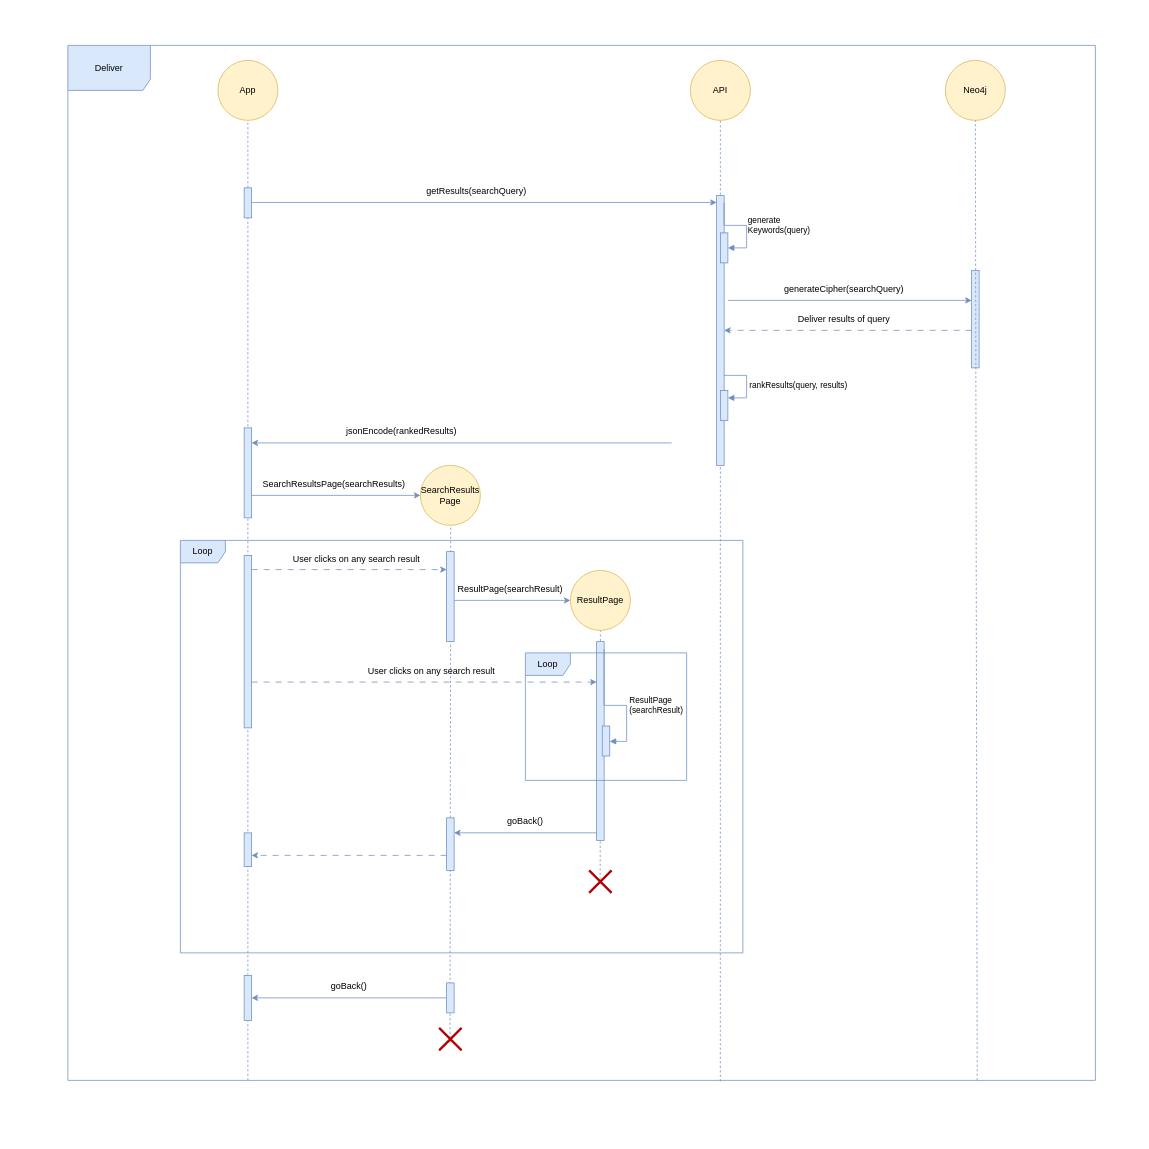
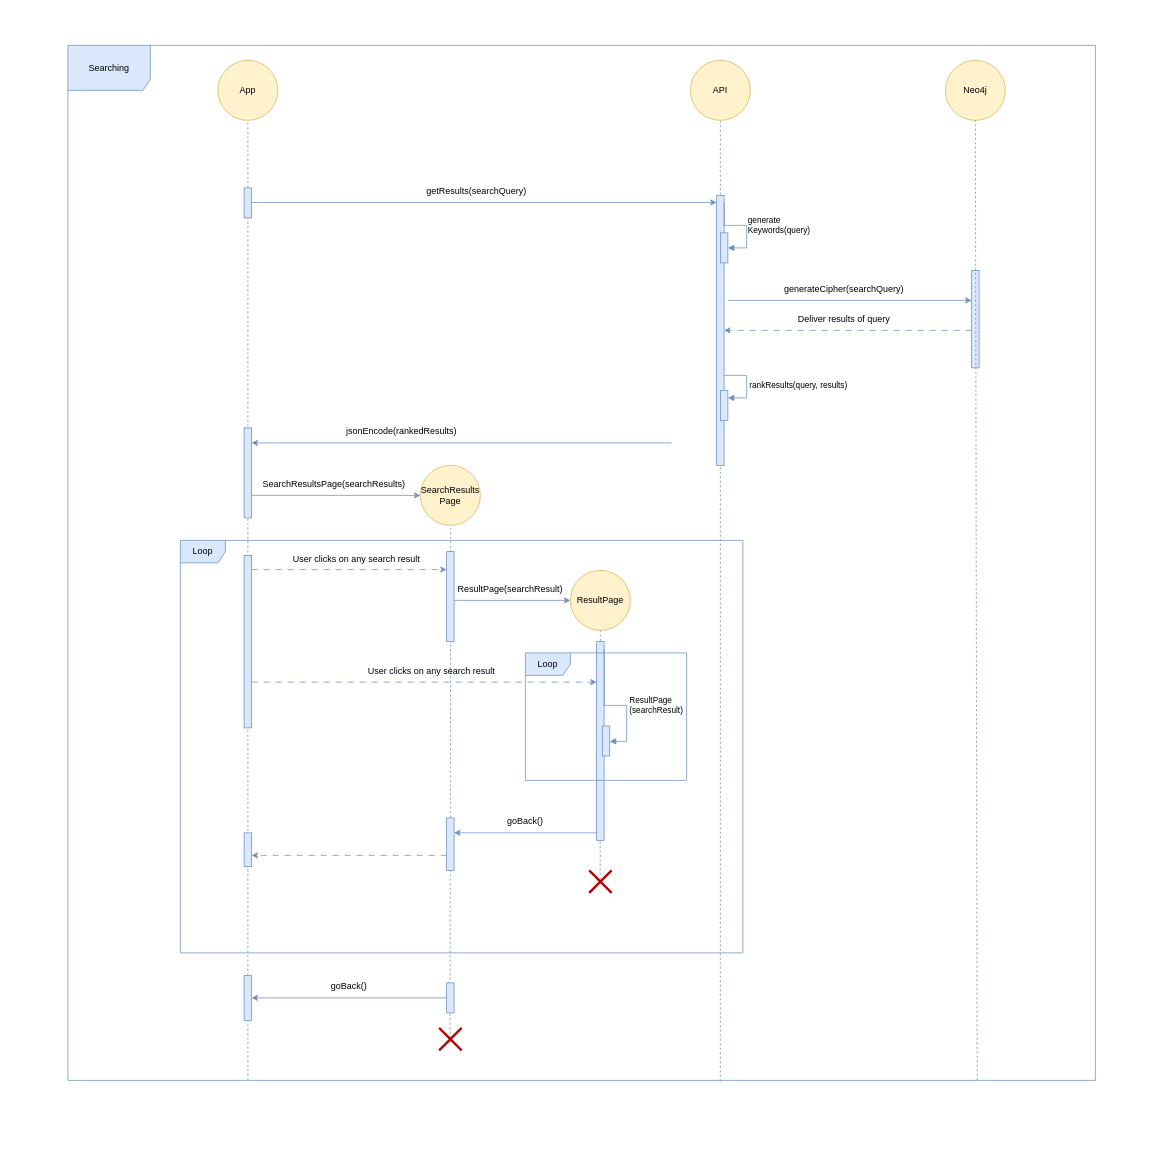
  <mxCell id="0" />
  <mxCell id="1" parent="0" />
  <mxCell id="2" value="" style="rounded=0;whiteSpace=wrap;html=1;strokeColor=none;" vertex="1" parent="1"><mxGeometry x="20" y="20" width="1490" height="1490" as="geometry" /></mxCell>
  <mxCell id="3" value="" style="endArrow=none;dashed=1;html=1;rounded=0;entryX=0.5;entryY=1;entryDx=0;entryDy=0;exitX=0.491;exitY=0.609;exitDx=0;exitDy=0;exitPerimeter=0;fillColor=#dae8fc;strokeColor=#6c8ebf;" edge="1" parent="1" source="30" target="22"><mxGeometry width="50" height="50" relative="1" as="geometry"><mxPoint x="970" y="1380" as="sourcePoint" /><mxPoint x="850" y="400" as="targetPoint" /></mxGeometry></mxCell>
  <mxCell id="4" value="" style="endArrow=none;dashed=1;html=1;rounded=0;entryX=0.5;entryY=1;entryDx=0;entryDy=0;exitX=0.467;exitY=0.667;exitDx=0;exitDy=0;exitPerimeter=0;fillColor=#dae8fc;strokeColor=#6c8ebf;" edge="1" parent="1"><mxGeometry width="50" height="50" relative="1" as="geometry"><mxPoint x="599.5" y="1390.01" as="sourcePoint" /><mxPoint x="600.49" y="700" as="targetPoint" /><Array as="points" /></mxGeometry></mxCell>
  <mxCell id="5" value="" style="endArrow=none;dashed=1;html=1;rounded=0;entryX=0.5;entryY=1;entryDx=0;entryDy=0;exitX=0.635;exitY=1.001;exitDx=0;exitDy=0;exitPerimeter=0;fillColor=#dae8fc;strokeColor=#6c8ebf;" edge="1" parent="1" source="56" target="9"><mxGeometry width="50" height="50" relative="1" as="geometry"><mxPoint x="960" y="1370" as="sourcePoint" /><mxPoint x="400" y="180" as="targetPoint" /></mxGeometry></mxCell>
  <mxCell id="6" value="" style="endArrow=none;dashed=1;html=1;rounded=0;entryX=0.5;entryY=1;entryDx=0;entryDy=0;fillColor=#dae8fc;strokeColor=#6c8ebf;" edge="1" parent="1" source="53" target="8"><mxGeometry width="50" height="50" relative="1" as="geometry"><mxPoint x="330" y="1611.176" as="sourcePoint" /><mxPoint x="730" y="160" as="targetPoint" /></mxGeometry></mxCell>
  <mxCell id="7" value="" style="endArrow=none;dashed=1;html=1;rounded=0;entryX=0.5;entryY=1;entryDx=0;entryDy=0;fillColor=#dae8fc;strokeColor=#6c8ebf;" edge="1" parent="1" target="53"><mxGeometry width="50" height="50" relative="1" as="geometry"><mxPoint x="330" y="1440" as="sourcePoint" /><mxPoint x="330" y="160" as="targetPoint" /></mxGeometry></mxCell>
  <mxCell id="8" value="App" style="ellipse;whiteSpace=wrap;html=1;aspect=fixed;fillColor=#fff2cc;strokeColor=#d6b656;" vertex="1" parent="1"><mxGeometry x="290" y="80" width="80" height="80" as="geometry" /></mxCell>
  <mxCell id="9" value="&lt;div&gt;API&lt;/div&gt;" style="ellipse;whiteSpace=wrap;html=1;aspect=fixed;fillColor=#fff2cc;strokeColor=#d6b656;" vertex="1" parent="1"><mxGeometry x="920" y="80" width="80" height="80" as="geometry" /></mxCell>
  <mxCell id="10" value="&lt;div&gt;generateCipher(searchQuery)&lt;/div&gt;" style="text;html=1;fillColor=none;align=center;verticalAlign=middle;whiteSpace=wrap;rounded=0;" vertex="1" parent="1"><mxGeometry x="1095" y="370" width="60" height="30" as="geometry" /></mxCell>
  <mxCell id="11" value="Neo4j" style="ellipse;whiteSpace=wrap;html=1;aspect=fixed;fillColor=#fff2cc;strokeColor=#d6b656;" vertex="1" parent="1"><mxGeometry x="1260" y="80" width="80" height="80" as="geometry" /></mxCell>
  <mxCell id="12" value="" style="endArrow=classic;html=1;rounded=0;fillColor=#dae8fc;strokeColor=#6c8ebf;" edge="1" parent="1" target="35"><mxGeometry width="50" height="50" relative="1" as="geometry"><mxPoint x="335" y="269.47" as="sourcePoint" /><mxPoint x="560" y="269" as="targetPoint" /></mxGeometry></mxCell>
  <mxCell id="13" value="getResults(searchQuery)" style="text;html=1;fillColor=none;align=center;verticalAlign=middle;whiteSpace=wrap;rounded=0;" vertex="1" parent="1"><mxGeometry x="605" y="240" width="60" height="30" as="geometry" /></mxCell>
  <mxCell id="14" value="" style="endArrow=classic;html=1;rounded=0;fillColor=#dae8fc;strokeColor=#6c8ebf;" edge="1" parent="1" target="38"><mxGeometry width="50" height="50" relative="1" as="geometry"><mxPoint x="970" y="400" as="sourcePoint" /><mxPoint x="1240" y="400" as="targetPoint" /></mxGeometry></mxCell>
  <mxCell id="15" value="" style="endArrow=classic;html=1;rounded=0;dashed=1;dashPattern=8 8;fillColor=#dae8fc;strokeColor=#6c8ebf;" edge="1" parent="1" target="35"><mxGeometry width="50" height="50" relative="1" as="geometry"><mxPoint x="1295" y="440" as="sourcePoint" /><mxPoint x="910" y="440" as="targetPoint" /></mxGeometry></mxCell>
  <mxCell id="16" value="Deliver results of query" style="text;html=1;fillColor=none;align=center;verticalAlign=middle;whiteSpace=wrap;rounded=0;" vertex="1" parent="1"><mxGeometry x="1030" y="410" width="190" height="30" as="geometry" /></mxCell>
  <mxCell id="17" value="" style="endArrow=classic;html=1;rounded=0;fillColor=#dae8fc;strokeColor=#6c8ebf;" edge="1" parent="1" target="41"><mxGeometry width="50" height="50" relative="1" as="geometry"><mxPoint x="895" y="590" as="sourcePoint" /><mxPoint x="525" y="590" as="targetPoint" /></mxGeometry></mxCell>
  <mxCell id="18" value="jsonEncode(rankedResults)" style="text;html=1;fillColor=none;align=center;verticalAlign=middle;whiteSpace=wrap;rounded=0;" vertex="1" parent="1"><mxGeometry x="440" y="560" width="190" height="30" as="geometry" /></mxCell>
  <mxCell id="19" value="&lt;div&gt;SearchResults&lt;/div&gt;&lt;div&gt;Page&lt;/div&gt;" style="ellipse;whiteSpace=wrap;html=1;aspect=fixed;fillColor=#fff2cc;strokeColor=#d6b656;" vertex="1" parent="1"><mxGeometry x="560" y="620" width="80" height="80" as="geometry" /></mxCell>
  <mxCell id="20" value="" style="endArrow=classic;html=1;rounded=0;entryX=0;entryY=0.5;entryDx=0;entryDy=0;fillColor=#dae8fc;strokeColor=#6c8ebf;" edge="1" parent="1" source="41" target="19"><mxGeometry width="50" height="50" relative="1" as="geometry"><mxPoint x="360" y="670" as="sourcePoint" /><mxPoint x="605" y="670" as="targetPoint" /></mxGeometry></mxCell>
  <mxCell id="21" value="SearchResultsPage(searchResults)" style="text;html=1;fillColor=none;align=center;verticalAlign=middle;whiteSpace=wrap;rounded=0;" vertex="1" parent="1"><mxGeometry x="350" y="630" width="190" height="30" as="geometry" /></mxCell>
  <mxCell id="22" value="&lt;div&gt;ResultPage&lt;/div&gt;" style="ellipse;whiteSpace=wrap;html=1;aspect=fixed;fillColor=#fff2cc;strokeColor=#d6b656;" vertex="1" parent="1"><mxGeometry x="760" y="760" width="80" height="80" as="geometry" /></mxCell>
  <mxCell id="23" value="" style="endArrow=classic;html=1;rounded=0;entryX=0;entryY=0.5;entryDx=0;entryDy=0;fillColor=#dae8fc;strokeColor=#6c8ebf;" edge="1" parent="1" source="43" target="22"><mxGeometry width="50" height="50" relative="1" as="geometry"><mxPoint x="670" y="860" as="sourcePoint" /><mxPoint x="880" y="860" as="targetPoint" /></mxGeometry></mxCell>
  <mxCell id="24" value="ResultPage(searchResult)" style="text;html=1;fillColor=none;align=center;verticalAlign=middle;whiteSpace=wrap;rounded=0;" vertex="1" parent="1"><mxGeometry x="585" y="770" width="190" height="30" as="geometry" /></mxCell>
  <mxCell id="25" value="Loop" style="shape=umlFrame;whiteSpace=wrap;html=1;pointerEvents=0;fillColor=#dae8fc;strokeColor=#6c8ebf;" vertex="1" parent="1"><mxGeometry x="240" y="720" width="750" height="550" as="geometry" /></mxCell>
  <mxCell id="26" value="" style="endArrow=classic;html=1;rounded=0;exitX=0.5;exitY=0.235;exitDx=0;exitDy=0;exitPerimeter=0;fillColor=#dae8fc;strokeColor=#6c8ebf;" edge="1" parent="1"><mxGeometry width="50" height="50" relative="1" as="geometry"><mxPoint x="800" y="1109.95" as="sourcePoint" /><mxPoint x="605" y="1109.95" as="targetPoint" /></mxGeometry></mxCell>
  <mxCell id="27" value="goBack()" style="text;html=1;fillColor=none;align=center;verticalAlign=middle;whiteSpace=wrap;rounded=0;" vertex="1" parent="1"><mxGeometry x="605" y="1080" width="190" height="30" as="geometry" /></mxCell>
  <mxCell id="28" value="" style="endArrow=classic;html=1;rounded=0;dashed=1;dashPattern=8 8;fillColor=#dae8fc;strokeColor=#6c8ebf;" edge="1" parent="1" target="43"><mxGeometry width="50" height="50" relative="1" as="geometry"><mxPoint x="335" y="758.95" as="sourcePoint" /><mxPoint x="665" y="758.95" as="targetPoint" /></mxGeometry></mxCell>
  <mxCell id="29" value="User clicks on any search result" style="text;html=1;fillColor=none;align=center;verticalAlign=middle;whiteSpace=wrap;rounded=0;" vertex="1" parent="1"><mxGeometry x="380" y="730" width="190" height="30" as="geometry" /></mxCell>
  <mxCell id="30" value="" style="shape=umlDestroy;whiteSpace=wrap;html=1;strokeWidth=3;targetShapes=umlLifeline;fillColor=#e51400;strokeColor=#B20000;fontColor=#ffffff;" vertex="1" parent="1"><mxGeometry x="785" y="1160" width="30" height="30" as="geometry" /></mxCell>
  <mxCell id="31" value="" style="endArrow=classic;html=1;rounded=0;fillColor=#dae8fc;strokeColor=#6c8ebf;" edge="1" parent="1" source="54" target="53"><mxGeometry width="50" height="50" relative="1" as="geometry"><mxPoint x="585" y="1330" as="sourcePoint" /><mxPoint x="330" y="1330" as="targetPoint" /></mxGeometry></mxCell>
  <mxCell id="32" value="goBack()" style="text;html=1;fillColor=none;align=center;verticalAlign=middle;whiteSpace=wrap;rounded=0;" vertex="1" parent="1"><mxGeometry x="370" y="1300" width="190" height="30" as="geometry" /></mxCell>
  <mxCell id="33" value="" style="shape=umlDestroy;whiteSpace=wrap;html=1;strokeWidth=3;targetShapes=umlLifeline;fillColor=#e51400;strokeColor=#B20000;fontColor=#ffffff;" vertex="1" parent="1"><mxGeometry x="585" y="1370" width="30" height="30" as="geometry" /></mxCell>
  <mxCell id="34" value="" style="html=1;points=[[0,0,0,0,5],[0,1,0,0,-5],[1,0,0,0,5],[1,1,0,0,-5]];perimeter=orthogonalPerimeter;outlineConnect=0;targetShapes=umlLifeline;portConstraint=eastwest;newEdgeStyle={&quot;curved&quot;:0,&quot;rounded&quot;:0};fillColor=#dae8fc;strokeColor=#6c8ebf;" vertex="1" parent="1"><mxGeometry x="325" y="250" width="10" height="40" as="geometry" /></mxCell>
  <mxCell id="35" value="" style="html=1;points=[[0,0,0,0,5],[0,1,0,0,-5],[1,0,0,0,5],[1,1,0,0,-5]];perimeter=orthogonalPerimeter;outlineConnect=0;targetShapes=umlLifeline;portConstraint=eastwest;newEdgeStyle={&quot;curved&quot;:0,&quot;rounded&quot;:0};fillColor=#dae8fc;strokeColor=#6c8ebf;" vertex="1" parent="1"><mxGeometry x="955" y="260" width="10" height="360" as="geometry" /></mxCell>
  <mxCell id="36" value="" style="html=1;points=[[0,0,0,0,5],[0,1,0,0,-5],[1,0,0,0,5],[1,1,0,0,-5]];perimeter=orthogonalPerimeter;outlineConnect=0;targetShapes=umlLifeline;portConstraint=eastwest;newEdgeStyle={&quot;curved&quot;:0,&quot;rounded&quot;:0};fillColor=#dae8fc;strokeColor=#6c8ebf;" vertex="1" parent="1"><mxGeometry x="960" y="310" width="10" height="40" as="geometry" /></mxCell>
  <mxCell id="37" value="&lt;div&gt;generate&lt;/div&gt;&lt;div&gt;Keywords(query)&lt;/div&gt;" style="html=1;align=left;spacingLeft=2;endArrow=block;rounded=0;edgeStyle=orthogonalEdgeStyle;curved=0;rounded=0;fillColor=#dae8fc;strokeColor=#6c8ebf;" edge="1" target="36" parent="1"><mxGeometry relative="1" as="geometry"><mxPoint x="965" y="270" as="sourcePoint" /><Array as="points"><mxPoint x="995" y="300" /></Array></mxGeometry></mxCell>
  <mxCell id="38" value="" style="html=1;points=[[0,0,0,0,5],[0,1,0,0,-5],[1,0,0,0,5],[1,1,0,0,-5]];perimeter=orthogonalPerimeter;outlineConnect=0;targetShapes=umlLifeline;portConstraint=eastwest;newEdgeStyle={&quot;curved&quot;:0,&quot;rounded&quot;:0};fillColor=#dae8fc;strokeColor=#6c8ebf;" vertex="1" parent="1"><mxGeometry x="1295" y="360" width="10" height="130" as="geometry" /></mxCell>
  <mxCell id="39" value="" style="html=1;points=[[0,0,0,0,5],[0,1,0,0,-5],[1,0,0,0,5],[1,1,0,0,-5]];perimeter=orthogonalPerimeter;outlineConnect=0;targetShapes=umlLifeline;portConstraint=eastwest;newEdgeStyle={&quot;curved&quot;:0,&quot;rounded&quot;:0};fillColor=#dae8fc;strokeColor=#6c8ebf;" vertex="1" parent="1"><mxGeometry x="960" y="520" width="10" height="40" as="geometry" /></mxCell>
  <mxCell id="40" value="rankResults(query, results)" style="html=1;align=left;spacingLeft=2;endArrow=block;rounded=0;edgeStyle=orthogonalEdgeStyle;curved=0;rounded=0;fillColor=#dae8fc;strokeColor=#6c8ebf;" edge="1" target="39" parent="1"><mxGeometry relative="1" as="geometry"><mxPoint x="965" y="500" as="sourcePoint" /><Array as="points"><mxPoint x="995" y="530" /></Array></mxGeometry></mxCell>
  <mxCell id="41" value="" style="html=1;points=[[0,0,0,0,5],[0,1,0,0,-5],[1,0,0,0,5],[1,1,0,0,-5]];perimeter=orthogonalPerimeter;outlineConnect=0;targetShapes=umlLifeline;portConstraint=eastwest;newEdgeStyle={&quot;curved&quot;:0,&quot;rounded&quot;:0};fillColor=#dae8fc;strokeColor=#6c8ebf;" vertex="1" parent="1"><mxGeometry x="325" y="570" width="10" height="120" as="geometry" /></mxCell>
  <mxCell id="42" value="" style="html=1;points=[[0,0,0,0,5],[0,1,0,0,-5],[1,0,0,0,5],[1,1,0,0,-5]];perimeter=orthogonalPerimeter;outlineConnect=0;targetShapes=umlLifeline;portConstraint=eastwest;newEdgeStyle={&quot;curved&quot;:0,&quot;rounded&quot;:0};fillColor=#dae8fc;strokeColor=#6c8ebf;" vertex="1" parent="1"><mxGeometry x="325" y="740" width="10" height="230" as="geometry" /></mxCell>
  <mxCell id="43" value="" style="html=1;points=[[0,0,0,0,5],[0,1,0,0,-5],[1,0,0,0,5],[1,1,0,0,-5]];perimeter=orthogonalPerimeter;outlineConnect=0;targetShapes=umlLifeline;portConstraint=eastwest;newEdgeStyle={&quot;curved&quot;:0,&quot;rounded&quot;:0};fillColor=#dae8fc;strokeColor=#6c8ebf;" vertex="1" parent="1"><mxGeometry x="595" y="735" width="10" height="120" as="geometry" /></mxCell>
  <mxCell id="44" value="" style="html=1;points=[[0,0,0,0,5],[0,1,0,0,-5],[1,0,0,0,5],[1,1,0,0,-5]];perimeter=orthogonalPerimeter;outlineConnect=0;targetShapes=umlLifeline;portConstraint=eastwest;newEdgeStyle={&quot;curved&quot;:0,&quot;rounded&quot;:0};fillColor=#dae8fc;strokeColor=#6c8ebf;" vertex="1" parent="1"><mxGeometry x="595" y="1090" width="10" height="70" as="geometry" /></mxCell>
  <mxCell id="45" value="" style="html=1;points=[[0,0,0,0,5],[0,1,0,0,-5],[1,0,0,0,5],[1,1,0,0,-5]];perimeter=orthogonalPerimeter;outlineConnect=0;targetShapes=umlLifeline;portConstraint=eastwest;newEdgeStyle={&quot;curved&quot;:0,&quot;rounded&quot;:0};fillColor=#dae8fc;strokeColor=#6c8ebf;" vertex="1" parent="1"><mxGeometry x="795" y="855" width="10" height="265" as="geometry" /></mxCell>
  <mxCell id="46" value="" style="html=1;points=[[0,0,0,0,5],[0,1,0,0,-5],[1,0,0,0,5],[1,1,0,0,-5]];perimeter=orthogonalPerimeter;outlineConnect=0;targetShapes=umlLifeline;portConstraint=eastwest;newEdgeStyle={&quot;curved&quot;:0,&quot;rounded&quot;:0};fillColor=#dae8fc;strokeColor=#6c8ebf;" vertex="1" parent="1"><mxGeometry x="802.5" y="967.5" width="10" height="40" as="geometry" /></mxCell>
  <mxCell id="47" value="&lt;div&gt;ResultPage&lt;/div&gt;&lt;div&gt;(searchResult)&lt;br&gt;&lt;/div&gt;" style="html=1;align=left;spacingLeft=2;endArrow=block;rounded=0;edgeStyle=orthogonalEdgeStyle;curved=0;rounded=0;fillColor=#dae8fc;strokeColor=#6c8ebf;" edge="1" target="46" parent="1"><mxGeometry x="0.197" relative="1" as="geometry"><mxPoint x="805" y="865" as="sourcePoint" /><Array as="points"><mxPoint x="805" y="940" /><mxPoint x="835" y="940" /><mxPoint x="835" y="988" /></Array><mxPoint as="offset" /></mxGeometry></mxCell>
  <mxCell id="48" value="Loop" style="shape=umlFrame;whiteSpace=wrap;html=1;pointerEvents=0;fillColor=#dae8fc;strokeColor=#6c8ebf;" vertex="1" parent="1"><mxGeometry x="700" y="870" width="215" height="170" as="geometry" /></mxCell>
  <mxCell id="49" value="" style="html=1;points=[[0,0,0,0,5],[0,1,0,0,-5],[1,0,0,0,5],[1,1,0,0,-5]];perimeter=orthogonalPerimeter;outlineConnect=0;targetShapes=umlLifeline;portConstraint=eastwest;newEdgeStyle={&quot;curved&quot;:0,&quot;rounded&quot;:0};fillColor=#dae8fc;strokeColor=#6c8ebf;" vertex="1" parent="1"><mxGeometry x="325" y="1110" width="10" height="45" as="geometry" /></mxCell>
  <mxCell id="50" value="" style="endArrow=classic;html=1;rounded=0;dashed=1;dashPattern=8 8;fillColor=#dae8fc;strokeColor=#6c8ebf;" edge="1" parent="1" target="49"><mxGeometry width="50" height="50" relative="1" as="geometry"><mxPoint x="595" y="1140" as="sourcePoint" /><mxPoint x="205" y="1140" as="targetPoint" /></mxGeometry></mxCell>
  <mxCell id="51" value="" style="endArrow=classic;html=1;rounded=0;dashed=1;dashPattern=8 8;fillColor=#dae8fc;strokeColor=#6c8ebf;" edge="1" parent="1" target="45"><mxGeometry width="50" height="50" relative="1" as="geometry"><mxPoint x="335" y="908.95" as="sourcePoint" /><mxPoint x="595" y="909" as="targetPoint" /></mxGeometry></mxCell>
  <mxCell id="52" value="User clicks on any search result" style="text;html=1;fillColor=none;align=center;verticalAlign=middle;whiteSpace=wrap;rounded=0;" vertex="1" parent="1"><mxGeometry x="480" y="880" width="190" height="30" as="geometry" /></mxCell>
  <mxCell id="53" value="" style="html=1;points=[[0,0,0,0,5],[0,1,0,0,-5],[1,0,0,0,5],[1,1,0,0,-5]];perimeter=orthogonalPerimeter;outlineConnect=0;targetShapes=umlLifeline;portConstraint=eastwest;newEdgeStyle={&quot;curved&quot;:0,&quot;rounded&quot;:0};fillColor=#dae8fc;strokeColor=#6c8ebf;" vertex="1" parent="1"><mxGeometry x="325" y="1300" width="10" height="60" as="geometry" /></mxCell>
  <mxCell id="54" value="" style="html=1;points=[[0,0,0,0,5],[0,1,0,0,-5],[1,0,0,0,5],[1,1,0,0,-5]];perimeter=orthogonalPerimeter;outlineConnect=0;targetShapes=umlLifeline;portConstraint=eastwest;newEdgeStyle={&quot;curved&quot;:0,&quot;rounded&quot;:0};fillColor=#dae8fc;strokeColor=#6c8ebf;" vertex="1" parent="1"><mxGeometry x="595" y="1310" width="10" height="40" as="geometry" /></mxCell>
  <mxCell id="55" value="" style="endArrow=none;dashed=1;html=1;rounded=0;entryX=0.5;entryY=1;entryDx=0;entryDy=0;exitX=0.885;exitY=1;exitDx=0;exitDy=0;exitPerimeter=0;fillColor=#dae8fc;strokeColor=#6c8ebf;" edge="1" parent="1" source="56" target="11"><mxGeometry width="50" height="50" relative="1" as="geometry"><mxPoint x="1300" y="1310" as="sourcePoint" /><mxPoint x="1300" y="170" as="targetPoint" /></mxGeometry></mxCell>
- <mxCell id="56" value="Deliver" style="shape=umlFrame;whiteSpace=wrap;html=1;pointerEvents=0;width=110;height=60;fillColor=#dae8fc;strokeColor=#6c8ebf;" vertex="1" parent="1"><mxGeometry x="90" width="1370" height="1380" as="geometry" y="60" /></mxCell>
+ <mxCell id="56" value="Searching" style="shape=umlFrame;whiteSpace=wrap;html=1;pointerEvents=0;width=110;height=60;fillColor=#dae8fc;strokeColor=#6c8ebf;" vertex="1" parent="1"><mxGeometry x="90" width="1370" height="1380" as="geometry" y="60" /></mxCell>
